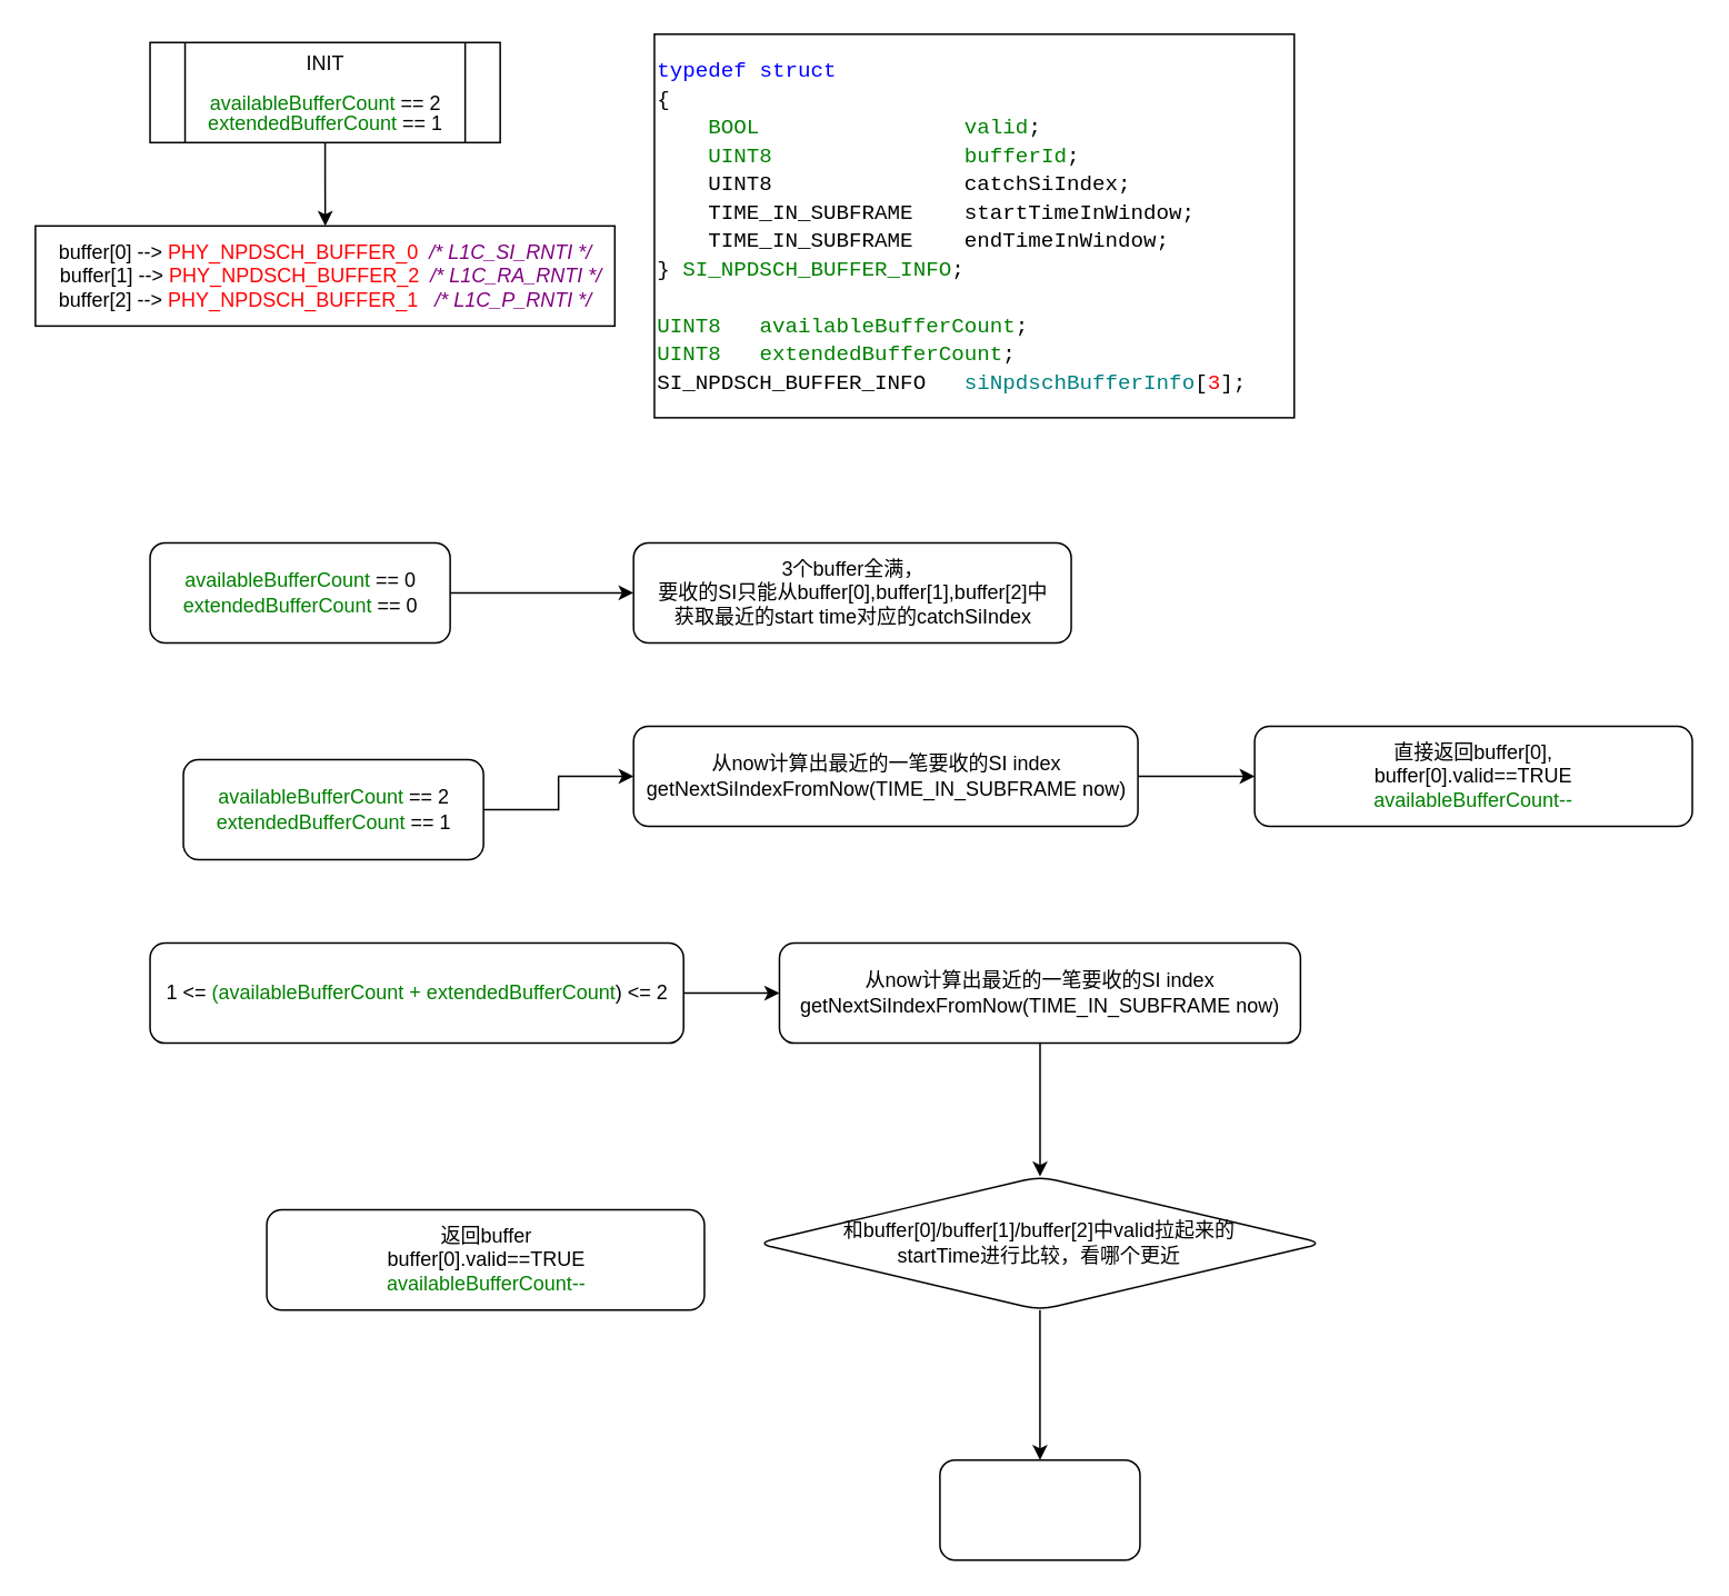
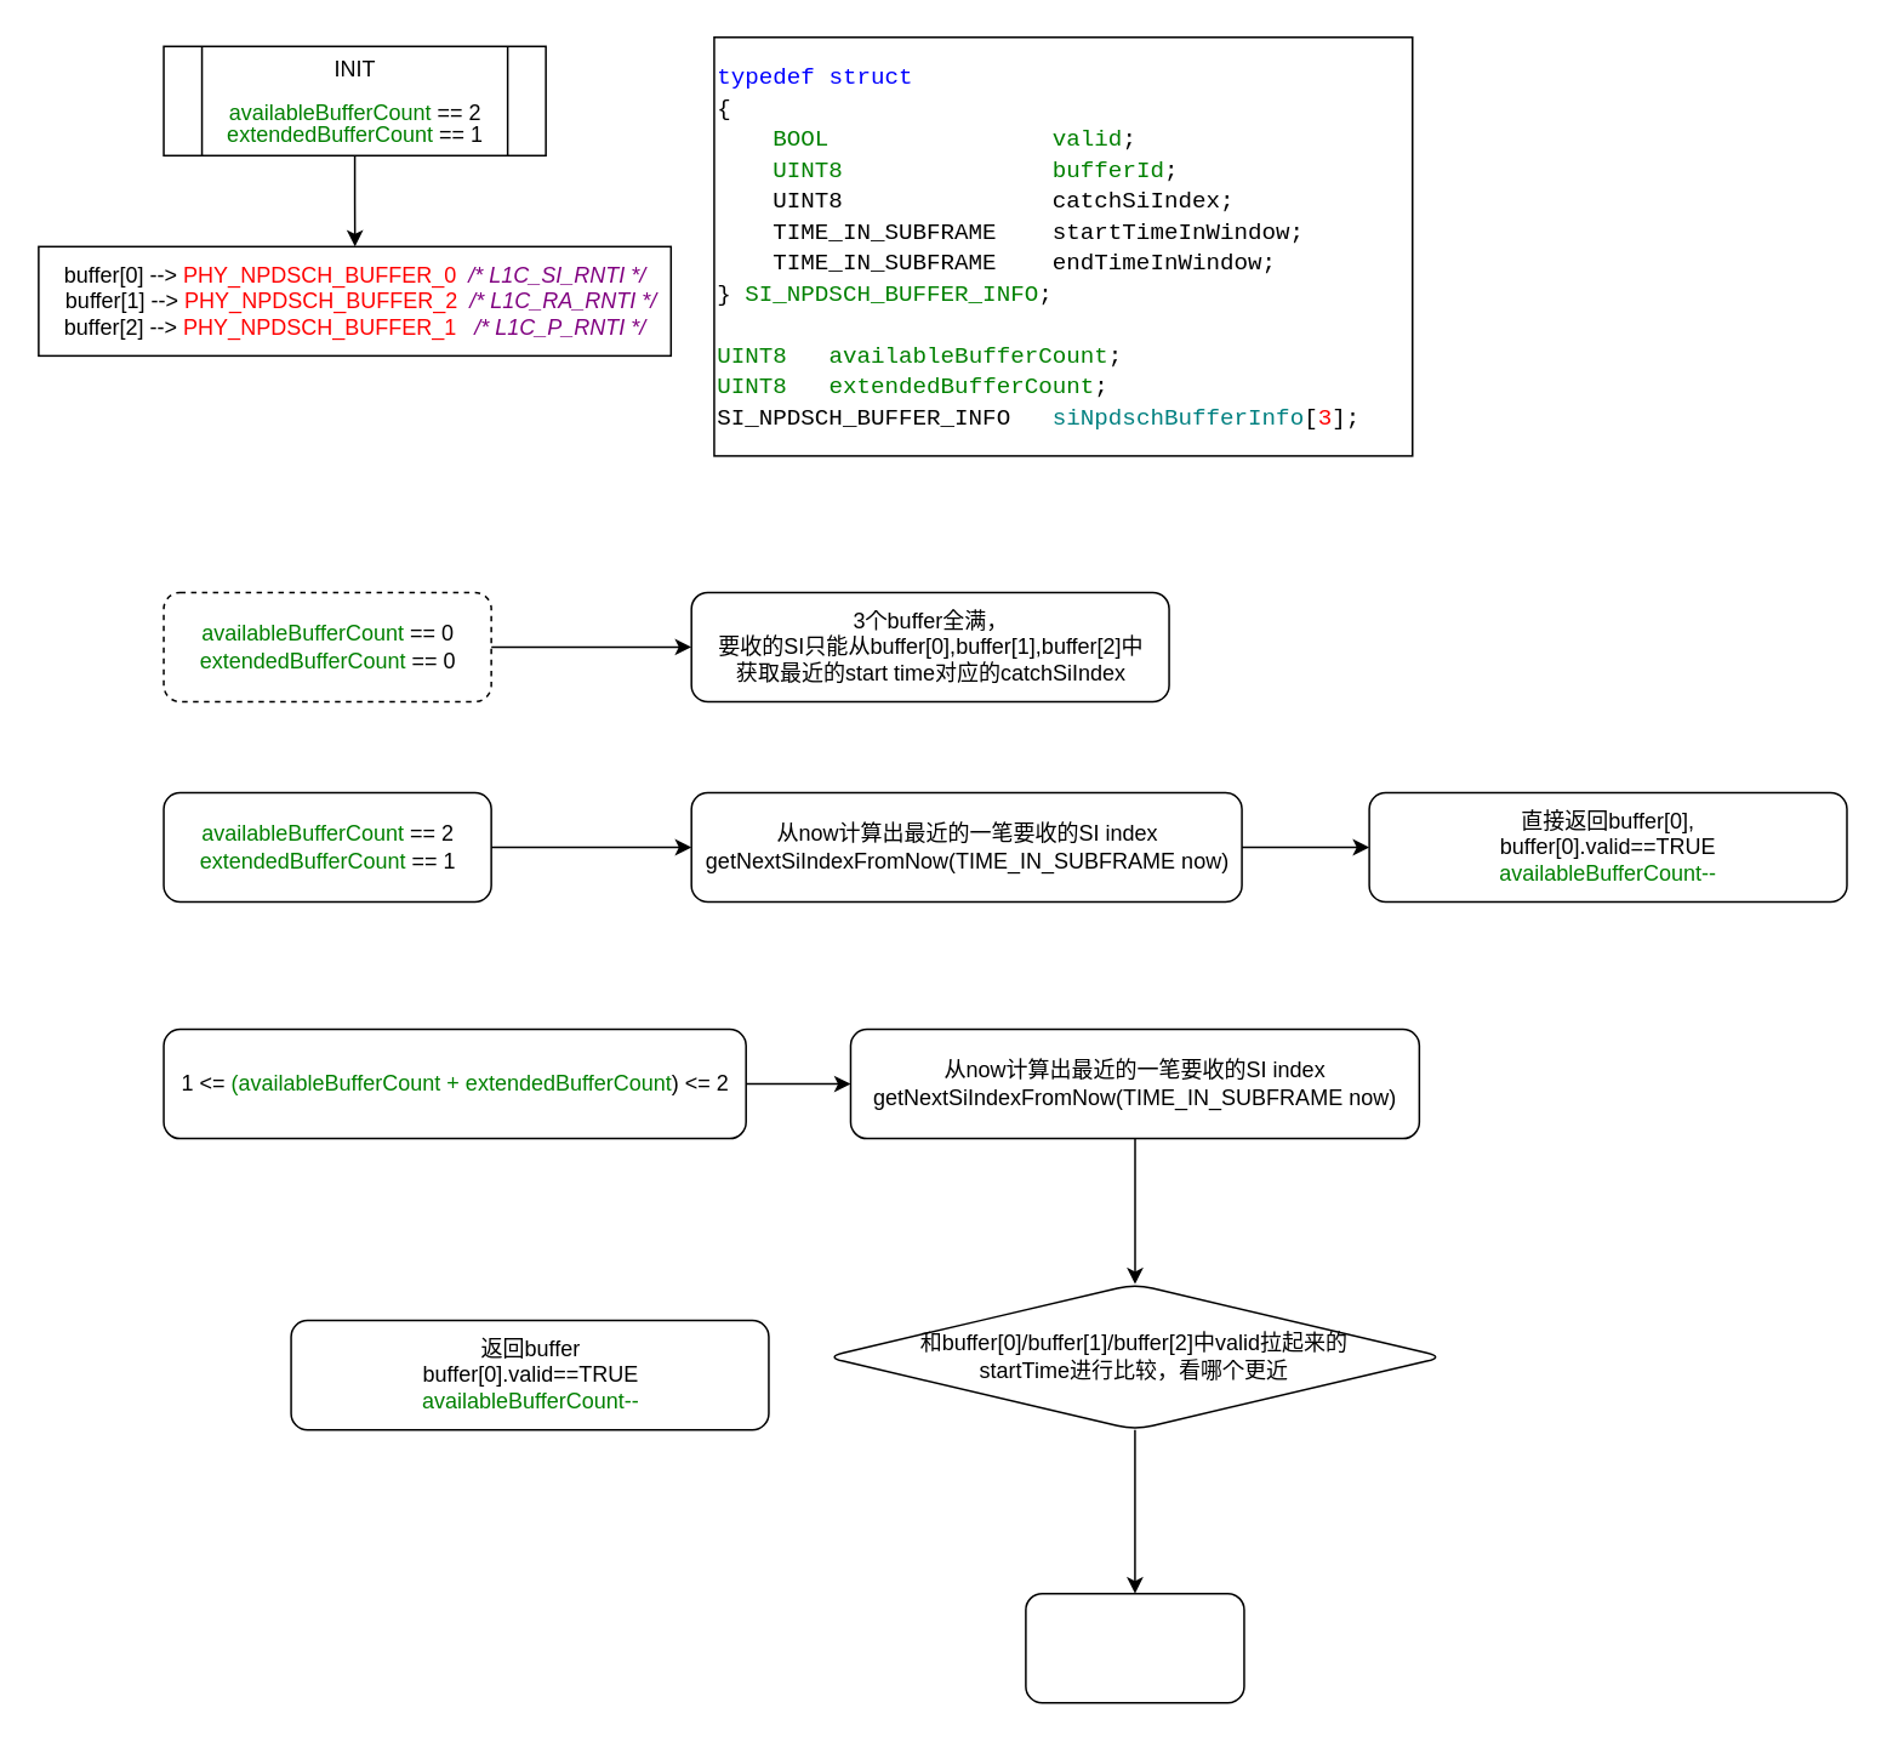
  <mxCell id="0" />
  <mxCell id="1" parent="0" />
  <mxCell id="2" value="" style="edgeStyle=orthogonalEdgeStyle;rounded=0;orthogonalLoop=1;jettySize=auto;html=1;" parent="1" source="3" target="8" edge="1"><mxGeometry relative="1" as="geometry" /></mxCell>
- <mxCell id="3" value="&lt;span style=&quot;background-color: rgb(255, 255, 255);&quot;&gt;&lt;span style=&quot;color: #008000;&quot;&gt;&lt;span style=&quot;background-color: rgb(255, 255, 255);&quot;&gt;&lt;span style=&quot;color: #000000;&quot;&gt;&lt;/span&gt;&lt;span style=&quot;color: #008000;&quot;&gt;availableBufferCount&lt;/span&gt;&lt;span style=&quot;color: #000000;&quot;&gt; == 0&lt;br&gt;&lt;/span&gt;&lt;/span&gt;extendedBufferCount&lt;/span&gt;&lt;span style=&quot;color: #000000;&quot;&gt; == 0&lt;br&gt;&lt;/span&gt;&lt;/span&gt;" style="rounded=1;whiteSpace=wrap;html=1;" parent="1" vertex="1"><mxGeometry x="89.5" y="325" width="180" height="60" as="geometry" /></mxCell>
+ <mxCell id="3" value="&lt;span style=&quot;background-color: rgb(255, 255, 255);&quot;&gt;&lt;span style=&quot;color: #008000;&quot;&gt;&lt;span style=&quot;background-color: rgb(255, 255, 255);&quot;&gt;&lt;span style=&quot;color: #000000;&quot;&gt;&lt;/span&gt;&lt;span style=&quot;color: #008000;&quot;&gt;availableBufferCount&lt;/span&gt;&lt;span style=&quot;color: #000000;&quot;&gt; == 0&lt;br&gt;&lt;/span&gt;&lt;/span&gt;extendedBufferCount&lt;/span&gt;&lt;span style=&quot;color: #000000;&quot;&gt; == 0&lt;br&gt;&lt;/span&gt;&lt;/span&gt;" style="rounded=1;whiteSpace=wrap;html=1;dashed=1;" parent="1" vertex="1"><mxGeometry x="89.5" y="325" width="180" height="60" as="geometry" /></mxCell>
  <mxCell id="4" value="" style="edgeStyle=orthogonalEdgeStyle;rounded=0;orthogonalLoop=1;jettySize=auto;html=1;" parent="1" source="5" target="6" edge="1"><mxGeometry relative="1" as="geometry" /></mxCell>
  <mxCell id="5" value="&lt;p style=&quot;line-height: 1;&quot;&gt;INIT&lt;br&gt;&lt;br&gt;&lt;span style=&quot;background-color: rgb(255, 255, 255);&quot;&gt;&lt;span style=&quot;color: #000000;&quot;&gt;&lt;/span&gt;&lt;span style=&quot;color: #008000;&quot;&gt;availableBufferCount&lt;/span&gt;&lt;span style=&quot;color: #000000;&quot;&gt;&lt;/span&gt;&lt;/span&gt; == 2&lt;br&gt;&lt;span style=&quot;background-color: rgb(255, 255, 255);&quot;&gt;&lt;span style=&quot;color: #000000;&quot;&gt;&lt;/span&gt;&lt;span style=&quot;color: #008000;&quot;&gt;extendedBufferCount&lt;/span&gt;&lt;span style=&quot;color: #000000;&quot;&gt; &lt;/span&gt;&lt;/span&gt;== 1&lt;br&gt;&lt;/p&gt;" style="shape=process;whiteSpace=wrap;html=1;backgroundOutline=1;" parent="1" vertex="1"><mxGeometry x="89.5" y="25" width="210" height="60" as="geometry" /></mxCell>
  <mxCell id="6" value="buffer[0] --&amp;gt;&lt;span style=&quot;color: #ff0000;&quot;&gt; PHY_NPDSCH_BUFFER_0&lt;/span&gt;&lt;span style=&quot;color: #800080;font-style: italic;&quot;&gt;&amp;nbsp; /* L1C_SI_RNTI */&lt;br&gt;&lt;/span&gt;&amp;nbsp; buffer[1] --&amp;gt;&lt;span style=&quot;color: #ff0000;&quot;&gt;&lt;/span&gt;&lt;span style=&quot;color: #ff0000;&quot;&gt; PHY_NPDSCH_BUFFER_2&lt;/span&gt;&lt;span style=&quot;color: #800080;font-style: italic;&quot;&gt;&amp;nbsp; /* L1C_RA_RNTI */&lt;/span&gt;&lt;span style=&quot;color: #ff0000;&quot;&gt;&lt;/span&gt;&lt;br&gt;buffer[2] --&amp;gt;&lt;span style=&quot;color: #ff0000;&quot;&gt; PHY_NPDSCH_BUFFER_1&lt;/span&gt;&lt;span style=&quot;color: #800080;font-style: italic;&quot;&gt;&amp;nbsp;&amp;nbsp; /* L1C_P_RNTI */&lt;/span&gt;&lt;span style=&quot;color: #ff0000;&quot;&gt;&lt;/span&gt;&lt;span style=&quot;color: #ff0000;&quot;&gt;&lt;/span&gt;" style="whiteSpace=wrap;html=1;" parent="1" vertex="1"><mxGeometry x="20.75" y="135" width="347.5" height="60" as="geometry" /></mxCell>
  <mxCell id="7" value="&lt;div style=&quot;color: rgb(0, 0, 0); font-family: &amp;quot;Courier New&amp;quot;, Consolas, monospace, Consolas, &amp;quot;Courier New&amp;quot;, monospace; font-weight: normal; font-size: 12.8px; line-height: 17px;&quot; align=&quot;left&quot;&gt;&lt;div&gt;&lt;div style=&quot;color: rgb(0, 0, 0); font-family: &amp;quot;Courier New&amp;quot;, Consolas, monospace, Consolas, &amp;quot;Courier New&amp;quot;, monospace; font-weight: normal; font-size: 12.8px; line-height: 17px;&quot;&gt;&lt;div&gt;&lt;span style=&quot;background-color: rgb(255, 255, 255);&quot;&gt;&lt;span style=&quot;color: #0000ff;&quot;&gt;typedef&lt;/span&gt;&lt;span style=&quot;color: #000000;&quot;&gt; &lt;/span&gt;&lt;span style=&quot;color: #0000ff;&quot;&gt;struct&lt;/span&gt;&lt;/span&gt;&lt;/div&gt;&lt;div&gt;&lt;span style=&quot;background-color: rgb(255, 255, 255);&quot;&gt;&lt;span style=&quot;color: #000000;&quot;&gt;{&lt;/span&gt;&lt;/span&gt;&lt;/div&gt;&lt;div&gt;&lt;span style=&quot;background-color: rgb(255, 255, 255);&quot;&gt;&lt;span style=&quot;color: #000000;&quot;&gt;&amp;nbsp; &amp;nbsp; &lt;/span&gt;&lt;span style=&quot;color: #008000;&quot;&gt;BOOL&lt;/span&gt;&lt;span style=&quot;color: #000000;&quot;&gt; &amp;nbsp; &amp;nbsp; &amp;nbsp; &amp;nbsp; &amp;nbsp; &amp;nbsp; &amp;nbsp; &amp;nbsp;&lt;/span&gt;&lt;span style=&quot;color: #008000;&quot;&gt;valid&lt;/span&gt;&lt;span style=&quot;color: #000000;&quot;&gt;;&lt;/span&gt;&lt;/span&gt;&lt;/div&gt;&lt;div&gt;&lt;span style=&quot;background-color: rgb(255, 255, 255);&quot;&gt;&lt;span style=&quot;color: #000000;&quot;&gt;&amp;nbsp; &amp;nbsp; &lt;/span&gt;&lt;span style=&quot;color: #008000;&quot;&gt;UINT8&lt;/span&gt;&lt;span style=&quot;color: #000000;&quot;&gt; &amp;nbsp; &amp;nbsp; &amp;nbsp; &amp;nbsp; &amp;nbsp; &amp;nbsp; &amp;nbsp; &lt;/span&gt;&lt;span style=&quot;color: #008000;&quot;&gt;bufferId&lt;/span&gt;&lt;span style=&quot;color: #000000;&quot;&gt;;&lt;/span&gt;&lt;/span&gt;&lt;/div&gt;&lt;div&gt;&lt;span style=&quot;background-color: rgb(255, 255, 255);&quot;&gt;&lt;span style=&quot;color: #000000;&quot;&gt;&amp;nbsp; &amp;nbsp; UINT8 &amp;nbsp; &amp;nbsp; &amp;nbsp; &amp;nbsp; &amp;nbsp; &amp;nbsp; &amp;nbsp; catchSiIndex;&lt;/span&gt;&lt;/span&gt;&lt;/div&gt;&lt;div&gt;&lt;span style=&quot;background-color: rgb(255, 255, 255);&quot;&gt;&lt;span style=&quot;color: #000000;&quot;&gt;&amp;nbsp; &amp;nbsp; TIME_IN_SUBFRAME &amp;nbsp; &amp;nbsp;startTimeInWindow;&lt;/span&gt;&lt;/span&gt;&lt;/div&gt;&lt;div&gt;&lt;span style=&quot;background-color: rgb(255, 255, 255);&quot;&gt;&lt;span style=&quot;color: #000000;&quot;&gt;&amp;nbsp; &amp;nbsp; TIME_IN_SUBFRAME &amp;nbsp; &amp;nbsp;endTimeInWindow;&lt;/span&gt;&lt;/span&gt;&lt;/div&gt;&lt;div&gt;&lt;span style=&quot;background-color: rgb(255, 255, 255);&quot;&gt;&lt;span style=&quot;color: #000000;&quot;&gt;} &lt;/span&gt;&lt;span style=&quot;color: #008000;&quot;&gt;SI_NPDSCH_BUFFER_INFO&lt;/span&gt;&lt;span style=&quot;color: #000000;&quot;&gt;;&lt;br&gt;&lt;/span&gt;&lt;/span&gt;&lt;/div&gt;&lt;/div&gt;&lt;span style=&quot;background-color: rgb(255, 255, 255);&quot;&gt;&lt;span style=&quot;color: #000000;&quot;&gt;&amp;nbsp; &amp;nbsp; &lt;br&gt;&lt;/span&gt;&lt;/span&gt;&lt;/div&gt;&lt;div&gt;&lt;span style=&quot;background-color: rgb(255, 255, 255);&quot;&gt;&lt;span style=&quot;color: #008000;&quot;&gt;UINT8&lt;/span&gt;&lt;span style=&quot;color: #000000;&quot;&gt; &amp;nbsp; &lt;/span&gt;&lt;span style=&quot;color: #008000;&quot;&gt;availableBufferCount&lt;/span&gt;&lt;span style=&quot;color: #000000;&quot;&gt;;&lt;/span&gt;&lt;/span&gt;&lt;/div&gt;&lt;div&gt;&lt;span style=&quot;background-color: rgb(255, 255, 255);&quot;&gt;&lt;span style=&quot;color: #008000;&quot;&gt;UINT8&lt;/span&gt;&lt;span style=&quot;color: #000000;&quot;&gt; &amp;nbsp; &lt;/span&gt;&lt;span style=&quot;color: #008000;&quot;&gt;extendedBufferCount&lt;/span&gt;&lt;span style=&quot;color: #000000;&quot;&gt;;&lt;/span&gt;&lt;/span&gt;&lt;/div&gt;&lt;div&gt;&lt;span style=&quot;background-color: rgb(255, 255, 255);&quot;&gt;&lt;span style=&quot;color: #000000;&quot;&gt;SI_NPDSCH_BUFFER_INFO &amp;nbsp; &lt;/span&gt;&lt;span style=&quot;color: #008080;&quot;&gt;siNpdschBufferInfo&lt;/span&gt;&lt;span style=&quot;color: #000000;&quot;&gt;[&lt;/span&gt;&lt;span style=&quot;color: #ff0000;&quot;&gt;3&lt;/span&gt;&lt;span style=&quot;color: #000000;&quot;&gt;];&lt;/span&gt;&lt;/span&gt;&lt;/div&gt;&lt;/div&gt;" style="rounded=0;whiteSpace=wrap;html=1;labelBackgroundColor=#FFFFFF;align=left;" parent="1" vertex="1"><mxGeometry x="392" y="20" width="383.75" height="230" as="geometry" /></mxCell>
  <mxCell id="8" value="3个buffer全满，&lt;br&gt;要收的SI只能从buffer[0],buffer[1],buffer[2]中&lt;br&gt;获取最近的start time对应的catchSiIndex" style="whiteSpace=wrap;html=1;rounded=1;" parent="1" vertex="1"><mxGeometry x="379.5" y="325" width="262.5" height="60" as="geometry" /></mxCell>
  <mxCell id="9" value="" style="edgeStyle=orthogonalEdgeStyle;rounded=0;orthogonalLoop=1;jettySize=auto;html=1;" parent="1" source="10" target="12" edge="1"><mxGeometry relative="1" as="geometry" /></mxCell>
- <mxCell id="10" value="&lt;span style=&quot;background-color: rgb(255, 255, 255);&quot;&gt;&lt;span style=&quot;color: #008000;&quot;&gt;&lt;span style=&quot;background-color: rgb(255, 255, 255);&quot;&gt;&lt;span style=&quot;color: #000000;&quot;&gt;&lt;/span&gt;&lt;span style=&quot;color: #008000;&quot;&gt;availableBufferCount&lt;/span&gt;&lt;span style=&quot;color: #000000;&quot;&gt; == 2&lt;br&gt;&lt;/span&gt;&lt;/span&gt;extendedBufferCount&lt;/span&gt;&lt;span style=&quot;color: #000000;&quot;&gt; == 1&lt;br&gt;&lt;/span&gt;&lt;/span&gt;" style="rounded=1;whiteSpace=wrap;html=1;" parent="1" vertex="1"><mxGeometry x="109.5" y="455" width="180" height="60" as="geometry" /></mxCell>
+ <mxCell id="10" value="&lt;span style=&quot;background-color: rgb(255, 255, 255);&quot;&gt;&lt;span style=&quot;color: #008000;&quot;&gt;&lt;span style=&quot;background-color: rgb(255, 255, 255);&quot;&gt;&lt;span style=&quot;color: #000000;&quot;&gt;&lt;/span&gt;&lt;span style=&quot;color: #008000;&quot;&gt;availableBufferCount&lt;/span&gt;&lt;span style=&quot;color: #000000;&quot;&gt; == 2&lt;br&gt;&lt;/span&gt;&lt;/span&gt;extendedBufferCount&lt;/span&gt;&lt;span style=&quot;color: #000000;&quot;&gt; == 1&lt;br&gt;&lt;/span&gt;&lt;/span&gt;" style="rounded=1;whiteSpace=wrap;html=1;" parent="1" vertex="1"><mxGeometry x="89.5" y="435" width="180" height="60" as="geometry" /></mxCell>
  <mxCell id="11" value="" style="edgeStyle=orthogonalEdgeStyle;rounded=0;orthogonalLoop=1;jettySize=auto;html=1;" parent="1" source="12" target="13" edge="1"><mxGeometry relative="1" as="geometry" /></mxCell>
  <mxCell id="12" value="从now计算出最近的一笔要收的SI index&lt;br&gt;getNextSiIndexFromNow(&lt;span style=&quot;background-color: rgb(255, 255, 255);&quot;&gt;&lt;span style=&quot;color: #000000;&quot;&gt;TIME_IN_SUBFRAME &lt;/span&gt;&lt;/span&gt;now)" style="whiteSpace=wrap;html=1;rounded=1;" parent="1" vertex="1"><mxGeometry x="379.5" y="435" width="302.5" height="60" as="geometry" /></mxCell>
  <mxCell id="13" value="直接返回buffer[0],&lt;br&gt;buffer[0].valid==TRUE&lt;br&gt;&lt;span style=&quot;background-color: rgb(255, 255, 255);&quot;&gt;&lt;span style=&quot;color: #008000;&quot;&gt;&lt;span style=&quot;background-color: rgb(255, 255, 255);&quot;&gt;&lt;span style=&quot;color: #008000;&quot;&gt;availableBufferCount&lt;/span&gt;--&lt;br&gt;&lt;/span&gt;&lt;/span&gt;&lt;/span&gt;" style="whiteSpace=wrap;html=1;rounded=1;" parent="1" vertex="1"><mxGeometry x="752" y="435" width="262.5" height="60" as="geometry" /></mxCell>
  <mxCell id="14" value="" style="edgeStyle=orthogonalEdgeStyle;rounded=0;orthogonalLoop=1;jettySize=auto;html=1;" parent="1" source="15" target="17" edge="1"><mxGeometry relative="1" as="geometry" /></mxCell>
  <mxCell id="15" value="&lt;span style=&quot;background-color: rgb(255, 255, 255);&quot;&gt;&lt;span style=&quot;color: #008000;&quot;&gt;&lt;span style=&quot;background-color: rgb(255, 255, 255);&quot;&gt;&lt;span style=&quot;color: #008000;&quot;&gt;&lt;span style=&quot;background-color: rgb(255, 255, 255);&quot;&gt;&lt;span style=&quot;color: #000000;&quot;&gt;1 &amp;lt;= &lt;/span&gt;&lt;/span&gt;(availableBufferCount +&lt;/span&gt;&lt;span style=&quot;color: #000000;&quot;&gt; &lt;/span&gt;&lt;/span&gt;&lt;/span&gt;&lt;/span&gt;&lt;span style=&quot;background-color: rgb(255, 255, 255);&quot;&gt;&lt;span style=&quot;color: #008000;&quot;&gt;extendedBufferCount&lt;/span&gt;&lt;span style=&quot;color: #000000;&quot;&gt;) &lt;/span&gt;&lt;/span&gt;&lt;span style=&quot;background-color: rgb(255, 255, 255);&quot;&gt;&lt;span style=&quot;color: #008000;&quot;&gt;&lt;span style=&quot;background-color: rgb(255, 255, 255);&quot;&gt;&lt;span style=&quot;color: #008000;&quot;&gt;&lt;span style=&quot;background-color: rgb(255, 255, 255);&quot;&gt;&lt;span style=&quot;color: #008000;&quot;&gt;&lt;/span&gt;&lt;span style=&quot;color: #000000;&quot;&gt; &lt;/span&gt;&lt;/span&gt;&lt;/span&gt;&lt;/span&gt;&lt;/span&gt;&lt;span style=&quot;color: #000000;&quot;&gt;&lt;/span&gt;&lt;/span&gt;&lt;span style=&quot;background-color: rgb(255, 255, 255);&quot;&gt;&lt;span style=&quot;color: #000000;&quot;&gt;&amp;lt;= 2&lt;/span&gt;&lt;/span&gt;&lt;span style=&quot;background-color: rgb(255, 255, 255);&quot;&gt;&lt;span style=&quot;color: #000000;&quot;&gt;&lt;/span&gt;&lt;/span&gt;" style="rounded=1;whiteSpace=wrap;html=1;" parent="1" vertex="1"><mxGeometry x="89.5" y="565" width="320" height="60" as="geometry" /></mxCell>
  <mxCell id="16" value="" style="edgeStyle=orthogonalEdgeStyle;rounded=0;orthogonalLoop=1;jettySize=auto;html=1;" parent="1" source="17" target="19" edge="1"><mxGeometry relative="1" as="geometry" /></mxCell>
  <mxCell id="17" value="从now计算出最近的一笔要收的SI index&lt;br&gt;getNextSiIndexFromNow(&lt;span style=&quot;background-color: rgb(255, 255, 255);&quot;&gt;&lt;span style=&quot;color: #000000;&quot;&gt;TIME_IN_SUBFRAME &lt;/span&gt;&lt;/span&gt;now)" style="whiteSpace=wrap;html=1;rounded=1;" parent="1" vertex="1"><mxGeometry x="467" y="565" width="312.5" height="60" as="geometry" /></mxCell>
  <mxCell id="18" value="" style="edgeStyle=orthogonalEdgeStyle;rounded=0;orthogonalLoop=1;jettySize=auto;html=1;" parent="1" source="19" target="21" edge="1"><mxGeometry relative="1" as="geometry" /></mxCell>
  <mxCell id="19" value="和buffer[0]/buffer[1]/buffer[2]中valid拉起来的&lt;br&gt;startTime进行比较，看哪个更近" style="rhombus;whiteSpace=wrap;html=1;rounded=1;" parent="1" vertex="1"><mxGeometry x="453.25" y="705" width="340" height="80" as="geometry" /></mxCell>
  <mxCell id="20" value="返回buffer&lt;br&gt;buffer[0].valid==TRUE&lt;br&gt;&lt;span style=&quot;background-color: rgb(255, 255, 255);&quot;&gt;&lt;span style=&quot;color: #008000;&quot;&gt;&lt;span style=&quot;background-color: rgb(255, 255, 255);&quot;&gt;&lt;span style=&quot;color: #008000;&quot;&gt;availableBufferCount&lt;/span&gt;--&lt;br&gt;&lt;/span&gt;&lt;/span&gt;&lt;/span&gt;" style="whiteSpace=wrap;html=1;rounded=1;" parent="1" vertex="1"><mxGeometry x="159.5" y="725" width="262.5" height="60" as="geometry" /></mxCell>
  <mxCell id="21" value="" style="whiteSpace=wrap;html=1;rounded=1;" parent="1" vertex="1"><mxGeometry x="563.25" y="875" width="120" height="60" as="geometry" /></mxCell>
